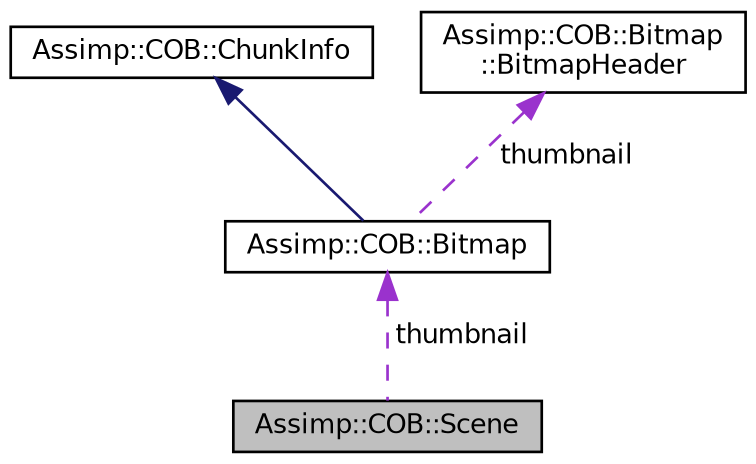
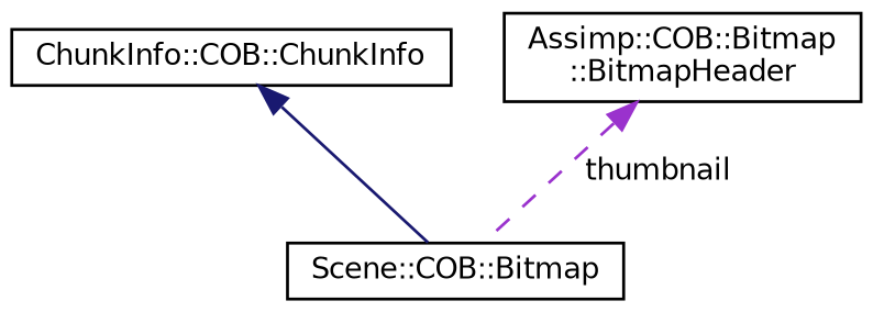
  digraph {
    node [color=black fillcolor=white fontname=Helvetica fontsize=10 shape=record style=filled]
    edge [color=darkorchid3 dir=back fontname=Helvetica fontsize=10 labelfontname=Helvetica labelfontsize=10 style=dashed]
-   n1 [fillcolor=grey75 fontcolor=black height=0.2 label="Assimp::COB::Scene" width=0.4]
-   n2 [height=0.2 label="Assimp::COB::Bitmap" width=0.4]
-   n3 [height=0.2 label="Assimp::COB::ChunkInfo" width=0.4]
+   n2 [height=0.2 label="Scene::COB::Bitmap" width=0.4]
+   n3 [height=0.2 label="ChunkInfo::COB::ChunkInfo" width=0.4]
    n4 [height=0.2 label="Assimp::COB::Bitmap\l::BitmapHeader" width=0.4]
-   n2 -> n1 [label=" thumbnail"]
    n3 -> n2 [color=midnightblue style=solid]
    n4 -> n2 [label=" thumbnail"]
  }
